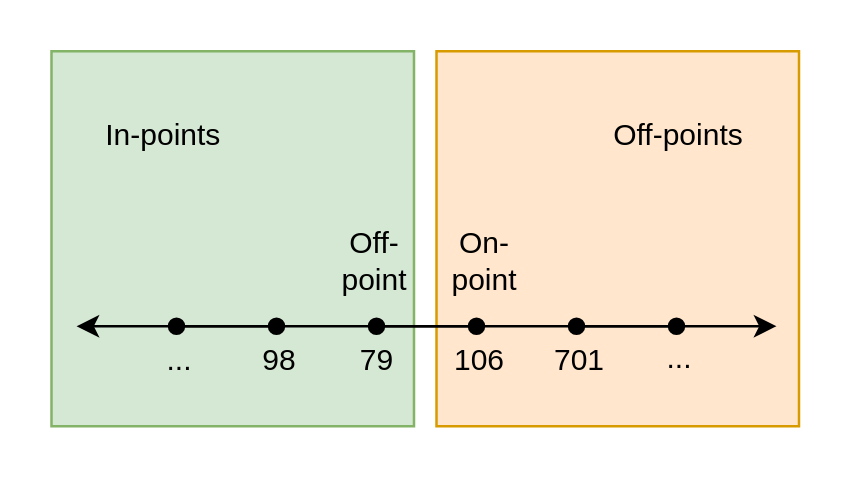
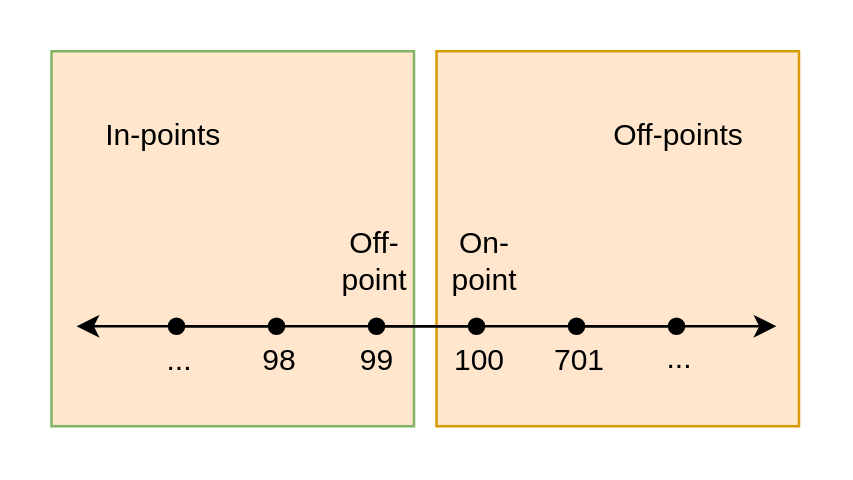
  <mxCell id="0" />
  <mxCell id="1" parent="0" />
  <mxCell id="2" value="Off-points" style="rounded=0;whiteSpace=wrap;html=1;labelBackgroundColor=none;fillColor=#ffe6cc;strokeColor=#d79b00;align=right;verticalAlign=top;spacingLeft=20;spacingTop=20;spacingRight=20;" vertex="1" parent="1"><mxGeometry x="174" y="20" width="145" height="150" as="geometry" /></mxCell>
- <mxCell id="3" value="In-points" style="rounded=0;whiteSpace=wrap;html=1;labelBackgroundColor=none;fillColor=#d5e8d4;strokeColor=#82b366;align=left;verticalAlign=top;spacingLeft=20;spacingTop=20;" vertex="1" parent="1"><mxGeometry x="20" y="20" width="145" height="150" as="geometry" /></mxCell>
+ <mxCell id="3" value="In-points" style="rounded=0;whiteSpace=wrap;html=1;labelBackgroundColor=none;fillColor=#ffe6cc;strokeColor=#82b366;align=left;verticalAlign=top;spacingLeft=20;spacingTop=20;" vertex="1" parent="1"><mxGeometry x="20" y="20" width="145" height="150" as="geometry" /></mxCell>
  <mxCell id="4" value="" style="endArrow=classic;startArrow=classic;html=1;" edge="1" parent="1"><mxGeometry width="50" height="50" relative="1" as="geometry"><mxPoint x="30" y="130" as="sourcePoint" /><mxPoint x="310" y="130" as="targetPoint" /></mxGeometry></mxCell>
  <mxCell id="5" value="..." style="text;html=1;resizable=0;points=[];align=center;verticalAlign=middle;labelBackgroundColor=none;" vertex="1" connectable="0" parent="4"><mxGeometry x="-0.879" y="3" relative="1" as="geometry"><mxPoint x="23" y="16" as="offset" /></mxGeometry></mxCell>
  <mxCell id="6" value="98" style="text;html=1;resizable=0;points=[];align=center;verticalAlign=middle;labelBackgroundColor=none;" vertex="1" connectable="0" parent="4"><mxGeometry x="-0.879" relative="1" as="geometry"><mxPoint x="63" y="13" as="offset" /></mxGeometry></mxCell>
  <mxCell id="7" value="" style="endArrow=oval;html=1;startArrow=oval;startFill=1;endFill=1;" edge="1" parent="1"><mxGeometry width="50" height="50" relative="1" as="geometry"><mxPoint x="110" y="130" as="sourcePoint" /><mxPoint x="70" y="130" as="targetPoint" /><Array as="points" /></mxGeometry></mxCell>
  <mxCell id="8" value="" style="endArrow=oval;html=1;startArrow=oval;startFill=1;endFill=1;" edge="1" parent="1"><mxGeometry width="50" height="50" relative="1" as="geometry"><mxPoint x="190" y="130" as="sourcePoint" /><mxPoint x="150" y="130" as="targetPoint" /></mxGeometry></mxCell>
  <mxCell id="9" value="" style="endArrow=oval;html=1;startArrow=oval;startFill=1;endFill=1;" edge="1" parent="1"><mxGeometry width="50" height="50" relative="1" as="geometry"><mxPoint x="270" y="130" as="sourcePoint" /><mxPoint x="230" y="130" as="targetPoint" /></mxGeometry></mxCell>
- <mxCell id="10" value="79" style="text;html=1;resizable=0;points=[];align=center;verticalAlign=middle;labelBackgroundColor=none;" vertex="1" connectable="0" parent="1"><mxGeometry x="86" y="130" as="geometry"><mxPoint x="63" y="13" as="offset" /></mxGeometry></mxCell>
- <mxCell id="11" value="106" style="text;html=1;resizable=0;points=[];align=center;verticalAlign=middle;labelBackgroundColor=none;" vertex="1" connectable="0" parent="1"><mxGeometry x="66" y="133" as="geometry"><mxPoint x="124" y="10" as="offset" /></mxGeometry></mxCell>
+ <mxCell id="10" value="99" style="text;html=1;resizable=0;points=[];align=center;verticalAlign=middle;labelBackgroundColor=none;" vertex="1" connectable="0" parent="1"><mxGeometry x="86" y="130" as="geometry"><mxPoint x="63" y="13" as="offset" /></mxGeometry></mxCell>
+ <mxCell id="11" value="100" style="text;html=1;resizable=0;points=[];align=center;verticalAlign=middle;labelBackgroundColor=none;" vertex="1" connectable="0" parent="1"><mxGeometry x="66" y="133" as="geometry"><mxPoint x="124" y="10" as="offset" /></mxGeometry></mxCell>
  <mxCell id="12" value="701" style="text;html=1;resizable=0;points=[];align=center;verticalAlign=middle;labelBackgroundColor=none;" vertex="1" connectable="0" parent="1"><mxGeometry x="167" y="130" as="geometry"><mxPoint x="63" y="13" as="offset" /></mxGeometry></mxCell>
  <mxCell id="13" value="..." style="text;html=1;resizable=0;points=[];align=center;verticalAlign=middle;labelBackgroundColor=none;" vertex="1" connectable="0" parent="1"><mxGeometry x="247" y="129" as="geometry"><mxPoint x="23" y="13" as="offset" /></mxGeometry></mxCell>
  <mxCell id="14" value="Off-&lt;br&gt;point" style="text;html=1;resizable=0;points=[];align=center;verticalAlign=middle;labelBackgroundColor=none;" vertex="1" connectable="0" parent="1"><mxGeometry x="125" y="90" as="geometry"><mxPoint x="23" y="13" as="offset" /></mxGeometry></mxCell>
  <mxCell id="15" value="On-&lt;br&gt;point" style="text;html=1;resizable=0;points=[];align=center;verticalAlign=middle;labelBackgroundColor=none;" vertex="1" connectable="0" parent="1"><mxGeometry x="169" y="90" as="geometry"><mxPoint x="23" y="13" as="offset" /></mxGeometry></mxCell>
